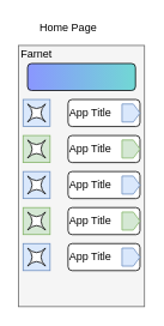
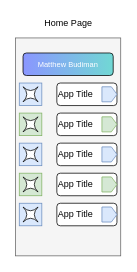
  <mxCell id="0" />
  <mxCell id="1" parent="0" />
  <mxCell id="2" value="" style="rounded=0;whiteSpace=wrap;html=1;fillColor=#f5f5f5;strokeColor=#666666;fontColor=#333333;" parent="1" vertex="1"><mxGeometry x="20" y="50" width="140" height="290" as="geometry" /></mxCell>
- <mxCell id="3" value="Farnet" style="text;html=1;align=center;verticalAlign=middle;whiteSpace=wrap;rounded=0;fontColor=#030303;" parent="1" vertex="1"><mxGeometry x="20" y="50" width="40" height="20" as="geometry" /></mxCell>
  <mxCell id="4" value="" style="rounded=1;whiteSpace=wrap;html=1;fillColor=#8a96ff;fontColor=#030303;labelBackgroundColor=#9999FF;gradientColor=#71d8d4;gradientDirection=east;" parent="1" vertex="1"><mxGeometry x="30" y="70" width="120" height="30" as="geometry" /></mxCell>
+ <mxCell id="5" value="&lt;font style=&quot;font-size: 10px&quot; color=&quot;#ffffff&quot;&gt;Matthew Budiman&lt;/font&gt;" style="text;html=1;align=center;verticalAlign=middle;whiteSpace=wrap;rounded=0;fontColor=#030303;" parent="1" vertex="1"><mxGeometry x="30" y="70" width="120" height="30" as="geometry" /></mxCell>
  <mxCell id="6" value="" style="rounded=0;whiteSpace=wrap;html=1;labelBackgroundColor=#9999FF;fillColor=#dae8fc;strokeColor=#6c8ebf;" parent="1" vertex="1"><mxGeometry x="25" y="110" width="30" height="30" as="geometry" /></mxCell>
  <mxCell id="7" value="" style="shape=switch;whiteSpace=wrap;html=1;labelBackgroundColor=#9999FF;fillColor=#ffffff;gradientColor=none;fontColor=#030303;" parent="1" vertex="1"><mxGeometry x="30" y="115" width="20" height="20" as="geometry" /></mxCell>
  <mxCell id="8" value="" style="rounded=1;whiteSpace=wrap;html=1;labelBackgroundColor=#9999FF;fillColor=#ffffff;gradientColor=none;fontColor=#030303;" parent="1" vertex="1"><mxGeometry x="75" y="110" width="80" height="30" as="geometry" /></mxCell>
  <mxCell id="9" value="App Title" style="text;html=1;align=center;verticalAlign=middle;whiteSpace=wrap;rounded=0;fontColor=#030303;" parent="1" vertex="1"><mxGeometry x="65" y="110" width="70" height="30" as="geometry" /></mxCell>
  <mxCell id="10" value="" style="shape=offPageConnector;whiteSpace=wrap;html=1;labelBackgroundColor=#9999FF;fillColor=#dae8fc;rotation=-90;strokeColor=#6c8ebf;" parent="1" vertex="1"><mxGeometry x="135" y="115" width="20" height="20" as="geometry" /></mxCell>
  <mxCell id="11" value="" style="rounded=0;whiteSpace=wrap;html=1;labelBackgroundColor=#9999FF;fillColor=#d5e8d4;strokeColor=#82b366;" parent="1" vertex="1"><mxGeometry x="25" y="150" width="30" height="30" as="geometry" /></mxCell>
  <mxCell id="12" value="" style="shape=switch;whiteSpace=wrap;html=1;labelBackgroundColor=#9999FF;fillColor=#ffffff;gradientColor=none;fontColor=#030303;" parent="1" vertex="1"><mxGeometry x="30" y="155" width="20" height="20" as="geometry" /></mxCell>
  <mxCell id="13" value="" style="rounded=1;whiteSpace=wrap;html=1;labelBackgroundColor=#9999FF;fillColor=#ffffff;gradientColor=none;fontColor=#030303;" parent="1" vertex="1"><mxGeometry x="75" y="150" width="80" height="30" as="geometry" /></mxCell>
  <mxCell id="14" value="App Title" style="text;html=1;align=center;verticalAlign=middle;whiteSpace=wrap;rounded=0;fontColor=#030303;" parent="1" vertex="1"><mxGeometry x="65" y="150" width="70" height="30" as="geometry" /></mxCell>
  <mxCell id="15" value="" style="shape=offPageConnector;whiteSpace=wrap;html=1;labelBackgroundColor=#9999FF;fillColor=#d5e8d4;rotation=-90;strokeColor=#82b366;" parent="1" vertex="1"><mxGeometry x="135" y="155" width="20" height="20" as="geometry" /></mxCell>
  <mxCell id="16" value="" style="rounded=0;whiteSpace=wrap;html=1;labelBackgroundColor=#9999FF;fillColor=#dae8fc;strokeColor=#6c8ebf;" parent="1" vertex="1"><mxGeometry x="25" y="190" width="30" height="30" as="geometry" /></mxCell>
  <mxCell id="17" value="" style="shape=switch;whiteSpace=wrap;html=1;labelBackgroundColor=#9999FF;fillColor=#ffffff;gradientColor=none;fontColor=#030303;" parent="1" vertex="1"><mxGeometry x="30" y="195" width="20" height="20" as="geometry" /></mxCell>
  <mxCell id="18" value="" style="rounded=1;whiteSpace=wrap;html=1;labelBackgroundColor=#9999FF;fillColor=#ffffff;gradientColor=none;fontColor=#030303;" parent="1" vertex="1"><mxGeometry x="75" y="190" width="80" height="30" as="geometry" /></mxCell>
  <mxCell id="19" value="App Title" style="text;html=1;align=center;verticalAlign=middle;whiteSpace=wrap;rounded=0;fontColor=#030303;" parent="1" vertex="1"><mxGeometry x="65" y="190" width="70" height="30" as="geometry" /></mxCell>
  <mxCell id="20" value="" style="shape=offPageConnector;whiteSpace=wrap;html=1;labelBackgroundColor=#9999FF;fillColor=#dae8fc;rotation=-90;strokeColor=#6c8ebf;" parent="1" vertex="1"><mxGeometry x="135" y="195" width="20" height="20" as="geometry" /></mxCell>
  <mxCell id="21" value="" style="rounded=0;whiteSpace=wrap;html=1;labelBackgroundColor=#9999FF;fillColor=#dae8fc;strokeColor=#6c8ebf;" parent="1" vertex="1"><mxGeometry x="25" y="270" width="30" height="30" as="geometry" /></mxCell>
  <mxCell id="22" value="" style="shape=switch;whiteSpace=wrap;html=1;labelBackgroundColor=#9999FF;fillColor=#ffffff;gradientColor=none;fontColor=#030303;" parent="1" vertex="1"><mxGeometry x="30" y="275" width="20" height="20" as="geometry" /></mxCell>
  <mxCell id="23" value="" style="rounded=1;whiteSpace=wrap;html=1;labelBackgroundColor=#9999FF;fillColor=#ffffff;gradientColor=none;fontColor=#030303;" parent="1" vertex="1"><mxGeometry x="75" y="270" width="80" height="30" as="geometry" /></mxCell>
  <mxCell id="24" value="App Title" style="text;html=1;align=center;verticalAlign=middle;whiteSpace=wrap;rounded=0;fontColor=#030303;" parent="1" vertex="1"><mxGeometry x="65" y="270" width="70" height="30" as="geometry" /></mxCell>
  <mxCell id="25" value="" style="shape=offPageConnector;whiteSpace=wrap;html=1;labelBackgroundColor=#9999FF;fillColor=#dae8fc;rotation=-90;strokeColor=#6c8ebf;" parent="1" vertex="1"><mxGeometry x="135" y="275" width="20" height="20" as="geometry" /></mxCell>
  <mxCell id="26" value="" style="rounded=0;whiteSpace=wrap;html=1;labelBackgroundColor=#9999FF;fillColor=#d5e8d4;strokeColor=#82b366;" parent="1" vertex="1"><mxGeometry x="25" y="230" width="30" height="30" as="geometry" /></mxCell>
  <mxCell id="27" value="" style="shape=switch;whiteSpace=wrap;html=1;labelBackgroundColor=#9999FF;fillColor=#ffffff;gradientColor=none;fontColor=#030303;" parent="1" vertex="1"><mxGeometry x="30" y="235" width="20" height="20" as="geometry" /></mxCell>
  <mxCell id="28" value="" style="rounded=1;whiteSpace=wrap;html=1;labelBackgroundColor=#9999FF;fillColor=#ffffff;gradientColor=none;fontColor=#030303;" parent="1" vertex="1"><mxGeometry x="75" y="230" width="80" height="30" as="geometry" /></mxCell>
  <mxCell id="29" value="App Title" style="text;html=1;align=center;verticalAlign=middle;whiteSpace=wrap;rounded=0;fontColor=#030303;" parent="1" vertex="1"><mxGeometry x="65" y="230" width="70" height="30" as="geometry" /></mxCell>
  <mxCell id="30" value="" style="shape=offPageConnector;whiteSpace=wrap;html=1;labelBackgroundColor=#9999FF;fillColor=#d5e8d4;rotation=-90;strokeColor=#82b366;" parent="1" vertex="1"><mxGeometry x="135" y="235" width="20" height="20" as="geometry" /></mxCell>
- <mxCell id="31" value="Home Page&lt;br&gt;" style="text;html=1;align=center;verticalAlign=middle;resizable=0;points=[];autosize=1;" vertex="1" parent="1"><mxGeometry x="35" y="20" width="80" height="20" as="geometry" /></mxCell>
+ <mxCell id="31" value="Home Page&lt;br&gt;" style="text;html=1;align=center;verticalAlign=middle;resizable=0;points=[];autosize=1;" vertex="1" parent="1"><mxGeometry x="50" y="20" width="80" height="20" as="geometry" /></mxCell>
